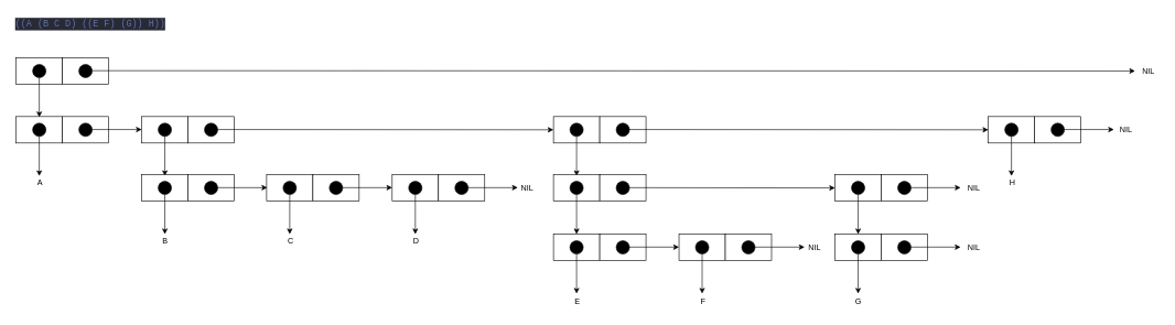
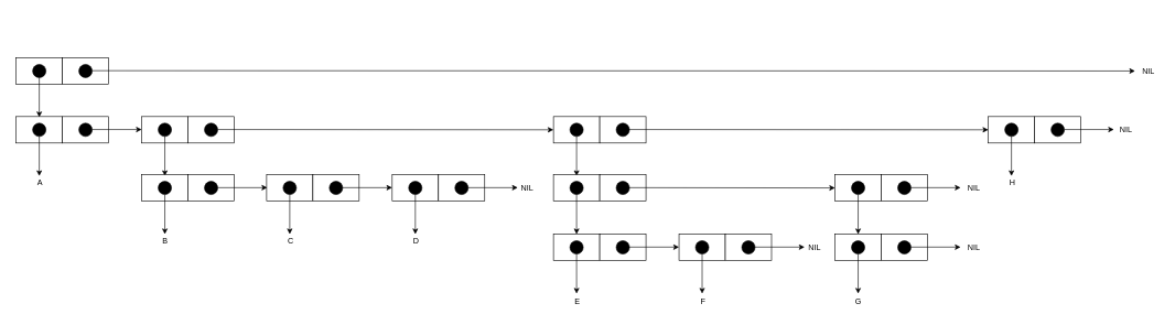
  <mxCell id="0" />
  <mxCell id="1" parent="0" />
  <mxCell id="2" value="" style="rounded=0;whiteSpace=wrap;html=1;" vertex="1" parent="1"><mxGeometry x="23" y="87" width="70" height="40" as="geometry" /></mxCell>
  <mxCell id="3" value="" style="edgeStyle=none;html=1;rounded=0;" edge="1" parent="1"><mxGeometry relative="1" as="geometry"><mxPoint x="58" y="117" as="sourcePoint" /><mxPoint x="58" y="177" as="targetPoint" /></mxGeometry></mxCell>
  <mxCell id="4" value="" style="rounded=0;whiteSpace=wrap;html=1;" vertex="1" parent="1"><mxGeometry x="93" y="87" width="70" height="40" as="geometry" /></mxCell>
  <mxCell id="5" value="" style="ellipse;whiteSpace=wrap;html=1;aspect=fixed;fillColor=#000000;rounded=0;" vertex="1" parent="1"><mxGeometry x="118" y="97" width="20" height="20" as="geometry" /></mxCell>
  <mxCell id="6" value="" style="ellipse;whiteSpace=wrap;html=1;aspect=fixed;fillColor=#000000;rounded=0;" vertex="1" parent="1"><mxGeometry x="48" y="97" width="20" height="20" as="geometry" /></mxCell>
- <mxCell id="7" value="&lt;div style=&quot;color: #f8f8f2;background-color: #282a36;font-family: Consolas, 'Courier New', monospace;font-weight: normal;font-size: 14px;line-height: 19px;white-space: pre;&quot;&gt;&lt;div&gt;&lt;span style=&quot;color: #6272a4;&quot;&gt;((A (B C D) ((E F) (G)) H))&lt;/span&gt;&lt;/div&gt;&lt;/div&gt;" style="text;whiteSpace=wrap;html=1;" vertex="1" parent="1"><mxGeometry x="20" y="20" width="236" height="41" as="geometry" /></mxCell>
  <mxCell id="8" value="" style="rounded=0;whiteSpace=wrap;html=1;" vertex="1" parent="1"><mxGeometry x="23" y="176" width="70" height="40" as="geometry" /></mxCell>
  <mxCell id="9" value="" style="edgeStyle=none;html=1;rounded=0;" edge="1" parent="1"><mxGeometry relative="1" as="geometry"><mxPoint x="58" y="206" as="sourcePoint" /><mxPoint x="58" y="266" as="targetPoint" /></mxGeometry></mxCell>
  <mxCell id="10" value="" style="rounded=0;whiteSpace=wrap;html=1;" vertex="1" parent="1"><mxGeometry x="93" y="176" width="70" height="40" as="geometry" /></mxCell>
  <mxCell id="11" value="" style="ellipse;whiteSpace=wrap;html=1;aspect=fixed;fillColor=#000000;rounded=0;" vertex="1" parent="1"><mxGeometry x="118" y="186" width="20" height="20" as="geometry" /></mxCell>
  <mxCell id="12" value="" style="ellipse;whiteSpace=wrap;html=1;aspect=fixed;fillColor=#000000;rounded=0;" vertex="1" parent="1"><mxGeometry x="48" y="186" width="20" height="20" as="geometry" /></mxCell>
  <mxCell id="13" value="" style="edgeStyle=none;html=1;rounded=0;" edge="1" parent="1"><mxGeometry relative="1" as="geometry"><mxPoint x="213" y="195.58" as="targetPoint" /><mxPoint x="138" y="195.58" as="sourcePoint" /></mxGeometry></mxCell>
  <mxCell id="14" value="A" style="text;html=1;align=center;verticalAlign=middle;resizable=0;points=[];autosize=1;strokeColor=none;fillColor=none;rounded=0;" vertex="1" parent="1"><mxGeometry x="45.5" y="264" width="26" height="26" as="geometry" /></mxCell>
  <mxCell id="15" value="" style="rounded=0;whiteSpace=wrap;html=1;" vertex="1" parent="1"><mxGeometry x="213" y="176" width="70" height="40" as="geometry" /></mxCell>
  <mxCell id="16" value="" style="edgeStyle=none;html=1;rounded=0;" edge="1" parent="1"><mxGeometry relative="1" as="geometry"><mxPoint x="248" y="206" as="sourcePoint" /><mxPoint x="248" y="266" as="targetPoint" /></mxGeometry></mxCell>
  <mxCell id="17" value="" style="rounded=0;whiteSpace=wrap;html=1;" vertex="1" parent="1"><mxGeometry x="283" y="176" width="70" height="40" as="geometry" /></mxCell>
  <mxCell id="18" value="" style="ellipse;whiteSpace=wrap;html=1;aspect=fixed;fillColor=#000000;rounded=0;" vertex="1" parent="1"><mxGeometry x="308" y="186" width="20" height="20" as="geometry" /></mxCell>
  <mxCell id="19" value="" style="ellipse;whiteSpace=wrap;html=1;aspect=fixed;fillColor=#000000;rounded=0;" vertex="1" parent="1"><mxGeometry x="238" y="186" width="20" height="20" as="geometry" /></mxCell>
  <mxCell id="20" value="" style="edgeStyle=none;html=1;rounded=0;" edge="1" parent="1"><mxGeometry relative="1" as="geometry"><mxPoint x="836" y="196" as="targetPoint" /><mxPoint x="328" y="195.58" as="sourcePoint" /></mxGeometry></mxCell>
  <mxCell id="21" value="" style="rounded=0;whiteSpace=wrap;html=1;" vertex="1" parent="1"><mxGeometry x="213" y="264" width="70" height="40" as="geometry" /></mxCell>
  <mxCell id="22" value="" style="edgeStyle=none;html=1;rounded=0;" edge="1" parent="1"><mxGeometry relative="1" as="geometry"><mxPoint x="248" y="294" as="sourcePoint" /><mxPoint x="248" y="354" as="targetPoint" /></mxGeometry></mxCell>
  <mxCell id="23" value="" style="rounded=0;whiteSpace=wrap;html=1;" vertex="1" parent="1"><mxGeometry x="283" y="264" width="70" height="40" as="geometry" /></mxCell>
  <mxCell id="24" value="" style="ellipse;whiteSpace=wrap;html=1;aspect=fixed;fillColor=#000000;rounded=0;" vertex="1" parent="1"><mxGeometry x="308" y="274" width="20" height="20" as="geometry" /></mxCell>
  <mxCell id="25" value="" style="ellipse;whiteSpace=wrap;html=1;aspect=fixed;fillColor=#000000;rounded=0;" vertex="1" parent="1"><mxGeometry x="238" y="274" width="20" height="20" as="geometry" /></mxCell>
  <mxCell id="26" value="" style="edgeStyle=none;html=1;rounded=0;" edge="1" parent="1"><mxGeometry relative="1" as="geometry"><mxPoint x="403" y="283.58" as="targetPoint" /><mxPoint x="328" y="283.58" as="sourcePoint" /></mxGeometry></mxCell>
  <mxCell id="27" value="B" style="text;html=1;align=center;verticalAlign=middle;resizable=0;points=[];autosize=1;strokeColor=none;fillColor=none;rounded=0;" vertex="1" parent="1"><mxGeometry x="235" y="352" width="26" height="26" as="geometry" /></mxCell>
  <mxCell id="28" value="" style="rounded=0;whiteSpace=wrap;html=1;" vertex="1" parent="1"><mxGeometry x="402" y="264" width="70" height="40" as="geometry" /></mxCell>
  <mxCell id="29" value="" style="edgeStyle=none;html=1;rounded=0;" edge="1" parent="1"><mxGeometry relative="1" as="geometry"><mxPoint x="437" y="294" as="sourcePoint" /><mxPoint x="437" y="354" as="targetPoint" /></mxGeometry></mxCell>
  <mxCell id="30" value="" style="rounded=0;whiteSpace=wrap;html=1;" vertex="1" parent="1"><mxGeometry x="472" y="264" width="70" height="40" as="geometry" /></mxCell>
  <mxCell id="31" value="" style="ellipse;whiteSpace=wrap;html=1;aspect=fixed;fillColor=#000000;rounded=0;" vertex="1" parent="1"><mxGeometry x="497" y="274" width="20" height="20" as="geometry" /></mxCell>
  <mxCell id="32" value="" style="ellipse;whiteSpace=wrap;html=1;aspect=fixed;fillColor=#000000;rounded=0;" vertex="1" parent="1"><mxGeometry x="427" y="274" width="20" height="20" as="geometry" /></mxCell>
  <mxCell id="33" value="" style="edgeStyle=none;html=1;rounded=0;" edge="1" parent="1"><mxGeometry relative="1" as="geometry"><mxPoint x="592" y="283.58" as="targetPoint" /><mxPoint x="517" y="283.58" as="sourcePoint" /></mxGeometry></mxCell>
  <mxCell id="34" value="C" style="text;html=1;align=center;verticalAlign=middle;resizable=0;points=[];autosize=1;strokeColor=none;fillColor=none;rounded=0;" vertex="1" parent="1"><mxGeometry x="424" y="352" width="27" height="26" as="geometry" /></mxCell>
  <mxCell id="35" value="" style="rounded=0;whiteSpace=wrap;html=1;" vertex="1" parent="1"><mxGeometry x="592" y="264" width="70" height="40" as="geometry" /></mxCell>
  <mxCell id="36" value="" style="edgeStyle=none;html=1;rounded=0;" edge="1" parent="1"><mxGeometry relative="1" as="geometry"><mxPoint x="627" y="294" as="sourcePoint" /><mxPoint x="627" y="354" as="targetPoint" /></mxGeometry></mxCell>
  <mxCell id="37" value="" style="rounded=0;whiteSpace=wrap;html=1;" vertex="1" parent="1"><mxGeometry x="662" y="264" width="70" height="40" as="geometry" /></mxCell>
  <mxCell id="38" value="" style="ellipse;whiteSpace=wrap;html=1;aspect=fixed;fillColor=#000000;rounded=0;" vertex="1" parent="1"><mxGeometry x="687" y="274" width="20" height="20" as="geometry" /></mxCell>
  <mxCell id="39" value="" style="ellipse;whiteSpace=wrap;html=1;aspect=fixed;fillColor=#000000;rounded=0;" vertex="1" parent="1"><mxGeometry x="617" y="274" width="20" height="20" as="geometry" /></mxCell>
  <mxCell id="40" value="" style="edgeStyle=none;html=1;rounded=0;" edge="1" parent="1"><mxGeometry relative="1" as="geometry"><mxPoint x="782" y="283.58" as="targetPoint" /><mxPoint x="707" y="283.58" as="sourcePoint" /></mxGeometry></mxCell>
  <mxCell id="41" value="D" style="text;html=1;align=center;verticalAlign=middle;resizable=0;points=[];autosize=1;strokeColor=none;fillColor=none;rounded=0;" vertex="1" parent="1"><mxGeometry x="614" y="352" width="27" height="26" as="geometry" /></mxCell>
  <mxCell id="42" value="NIL" style="text;html=1;align=center;verticalAlign=middle;resizable=0;points=[];autosize=1;strokeColor=none;fillColor=none;rounded=0;" vertex="1" parent="1"><mxGeometry x="777" y="271" width="37" height="26" as="geometry" /></mxCell>
  <mxCell id="43" value="" style="rounded=0;whiteSpace=wrap;html=1;" vertex="1" parent="1"><mxGeometry x="836" y="176" width="70" height="40" as="geometry" /></mxCell>
  <mxCell id="44" value="" style="edgeStyle=none;html=1;rounded=0;" edge="1" parent="1"><mxGeometry relative="1" as="geometry"><mxPoint x="871" y="206" as="sourcePoint" /><mxPoint x="871" y="266" as="targetPoint" /></mxGeometry></mxCell>
  <mxCell id="45" value="" style="rounded=0;whiteSpace=wrap;html=1;" vertex="1" parent="1"><mxGeometry x="906" y="176" width="70" height="40" as="geometry" /></mxCell>
  <mxCell id="46" value="" style="ellipse;whiteSpace=wrap;html=1;aspect=fixed;fillColor=#000000;rounded=0;" vertex="1" parent="1"><mxGeometry x="931" y="186" width="20" height="20" as="geometry" /></mxCell>
  <mxCell id="47" value="" style="ellipse;whiteSpace=wrap;html=1;aspect=fixed;fillColor=#000000;rounded=0;" vertex="1" parent="1"><mxGeometry x="861" y="186" width="20" height="20" as="geometry" /></mxCell>
  <mxCell id="48" value="" style="edgeStyle=none;html=1;rounded=0;" edge="1" parent="1"><mxGeometry relative="1" as="geometry"><mxPoint x="1494" y="196" as="targetPoint" /><mxPoint x="951" y="195.58" as="sourcePoint" /></mxGeometry></mxCell>
  <mxCell id="49" value="" style="rounded=0;whiteSpace=wrap;html=1;" vertex="1" parent="1"><mxGeometry x="836" y="264" width="70" height="40" as="geometry" /></mxCell>
  <mxCell id="50" value="" style="edgeStyle=none;html=1;rounded=0;" edge="1" parent="1"><mxGeometry relative="1" as="geometry"><mxPoint x="871" y="294" as="sourcePoint" /><mxPoint x="871" y="354" as="targetPoint" /></mxGeometry></mxCell>
  <mxCell id="51" value="" style="rounded=0;whiteSpace=wrap;html=1;" vertex="1" parent="1"><mxGeometry x="906" y="264" width="70" height="40" as="geometry" /></mxCell>
  <mxCell id="52" value="" style="ellipse;whiteSpace=wrap;html=1;aspect=fixed;fillColor=#000000;rounded=0;" vertex="1" parent="1"><mxGeometry x="931" y="274" width="20" height="20" as="geometry" /></mxCell>
  <mxCell id="53" value="" style="ellipse;whiteSpace=wrap;html=1;aspect=fixed;fillColor=#000000;rounded=0;" vertex="1" parent="1"><mxGeometry x="861" y="274" width="20" height="20" as="geometry" /></mxCell>
  <mxCell id="54" value="" style="edgeStyle=none;html=1;rounded=0;" edge="1" parent="1"><mxGeometry relative="1" as="geometry"><mxPoint x="1262" y="284" as="targetPoint" /><mxPoint x="951" y="283.58" as="sourcePoint" /></mxGeometry></mxCell>
  <mxCell id="55" value="" style="rounded=0;whiteSpace=wrap;html=1;" vertex="1" parent="1"><mxGeometry x="836" y="354" width="70" height="40" as="geometry" /></mxCell>
  <mxCell id="56" value="" style="edgeStyle=none;html=1;rounded=0;" edge="1" parent="1"><mxGeometry relative="1" as="geometry"><mxPoint x="871" y="384" as="sourcePoint" /><mxPoint x="871" y="444" as="targetPoint" /></mxGeometry></mxCell>
  <mxCell id="57" value="" style="rounded=0;whiteSpace=wrap;html=1;" vertex="1" parent="1"><mxGeometry x="906" y="354" width="70" height="40" as="geometry" /></mxCell>
  <mxCell id="58" value="" style="ellipse;whiteSpace=wrap;html=1;aspect=fixed;fillColor=#000000;rounded=0;" vertex="1" parent="1"><mxGeometry x="931" y="364" width="20" height="20" as="geometry" /></mxCell>
  <mxCell id="59" value="" style="ellipse;whiteSpace=wrap;html=1;aspect=fixed;fillColor=#000000;rounded=0;" vertex="1" parent="1"><mxGeometry x="861" y="364" width="20" height="20" as="geometry" /></mxCell>
  <mxCell id="60" value="" style="edgeStyle=none;html=1;rounded=0;" edge="1" parent="1"><mxGeometry relative="1" as="geometry"><mxPoint x="1026" y="373.58" as="targetPoint" /><mxPoint x="951" y="373.58" as="sourcePoint" /></mxGeometry></mxCell>
  <mxCell id="61" value="E" style="text;html=1;align=center;verticalAlign=middle;resizable=0;points=[];autosize=1;strokeColor=none;fillColor=none;rounded=0;" vertex="1" parent="1"><mxGeometry x="858.5" y="444" width="26" height="26" as="geometry" /></mxCell>
  <mxCell id="62" value="" style="rounded=0;whiteSpace=wrap;html=1;" vertex="1" parent="1"><mxGeometry x="1026" y="354" width="70" height="40" as="geometry" /></mxCell>
  <mxCell id="63" value="" style="edgeStyle=none;html=1;rounded=0;" edge="1" parent="1"><mxGeometry relative="1" as="geometry"><mxPoint x="1061" y="384" as="sourcePoint" /><mxPoint x="1061" y="444" as="targetPoint" /></mxGeometry></mxCell>
  <mxCell id="64" value="" style="rounded=0;whiteSpace=wrap;html=1;" vertex="1" parent="1"><mxGeometry x="1096" y="354" width="70" height="40" as="geometry" /></mxCell>
  <mxCell id="65" value="" style="ellipse;whiteSpace=wrap;html=1;aspect=fixed;fillColor=#000000;rounded=0;" vertex="1" parent="1"><mxGeometry x="1121" y="364" width="20" height="20" as="geometry" /></mxCell>
  <mxCell id="66" value="" style="ellipse;whiteSpace=wrap;html=1;aspect=fixed;fillColor=#000000;rounded=0;" vertex="1" parent="1"><mxGeometry x="1051" y="364" width="20" height="20" as="geometry" /></mxCell>
  <mxCell id="67" value="" style="edgeStyle=none;html=1;rounded=0;" edge="1" parent="1"><mxGeometry relative="1" as="geometry"><mxPoint x="1216" y="373.58" as="targetPoint" /><mxPoint x="1141" y="373.58" as="sourcePoint" /></mxGeometry></mxCell>
  <mxCell id="68" value="F" style="text;html=1;align=center;verticalAlign=middle;resizable=0;points=[];autosize=1;strokeColor=none;fillColor=none;rounded=0;" vertex="1" parent="1"><mxGeometry x="1049.5" y="444" width="25" height="26" as="geometry" /></mxCell>
  <mxCell id="69" value="NIL" style="text;html=1;align=center;verticalAlign=middle;resizable=0;points=[];autosize=1;strokeColor=none;fillColor=none;rounded=0;" vertex="1" parent="1"><mxGeometry x="1212" y="361" width="37" height="26" as="geometry" /></mxCell>
  <mxCell id="70" value="" style="rounded=0;whiteSpace=wrap;html=1;" vertex="1" parent="1"><mxGeometry x="1262" y="264" width="70" height="40" as="geometry" /></mxCell>
  <mxCell id="71" value="" style="edgeStyle=none;html=1;rounded=0;" edge="1" parent="1"><mxGeometry relative="1" as="geometry"><mxPoint x="1297" y="294" as="sourcePoint" /><mxPoint x="1297" y="354" as="targetPoint" /></mxGeometry></mxCell>
  <mxCell id="72" value="" style="rounded=0;whiteSpace=wrap;html=1;" vertex="1" parent="1"><mxGeometry x="1332" y="264" width="70" height="40" as="geometry" /></mxCell>
  <mxCell id="73" value="" style="ellipse;whiteSpace=wrap;html=1;aspect=fixed;fillColor=#000000;rounded=0;" vertex="1" parent="1"><mxGeometry x="1357" y="274" width="20" height="20" as="geometry" /></mxCell>
  <mxCell id="74" value="" style="ellipse;whiteSpace=wrap;html=1;aspect=fixed;fillColor=#000000;rounded=0;" vertex="1" parent="1"><mxGeometry x="1287" y="274" width="20" height="20" as="geometry" /></mxCell>
  <mxCell id="75" value="" style="edgeStyle=none;html=1;rounded=0;" edge="1" parent="1"><mxGeometry relative="1" as="geometry"><mxPoint x="1452" y="283.58" as="targetPoint" /><mxPoint x="1377" y="283.58" as="sourcePoint" /></mxGeometry></mxCell>
  <mxCell id="76" value="NIL" style="text;html=1;align=center;verticalAlign=middle;resizable=0;points=[];autosize=1;strokeColor=none;fillColor=none;rounded=0;" vertex="1" parent="1"><mxGeometry x="1453" y="271" width="37" height="26" as="geometry" /></mxCell>
  <mxCell id="77" value="" style="rounded=0;whiteSpace=wrap;html=1;" vertex="1" parent="1"><mxGeometry x="1262" y="354" width="70" height="40" as="geometry" /></mxCell>
  <mxCell id="78" value="" style="edgeStyle=none;html=1;rounded=0;" edge="1" parent="1"><mxGeometry relative="1" as="geometry"><mxPoint x="1297" y="384" as="sourcePoint" /><mxPoint x="1297" y="444" as="targetPoint" /></mxGeometry></mxCell>
  <mxCell id="79" value="" style="rounded=0;whiteSpace=wrap;html=1;" vertex="1" parent="1"><mxGeometry x="1332" y="354" width="70" height="40" as="geometry" /></mxCell>
  <mxCell id="80" value="" style="ellipse;whiteSpace=wrap;html=1;aspect=fixed;fillColor=#000000;rounded=0;" vertex="1" parent="1"><mxGeometry x="1357" y="364" width="20" height="20" as="geometry" /></mxCell>
  <mxCell id="81" value="" style="ellipse;whiteSpace=wrap;html=1;aspect=fixed;fillColor=#000000;rounded=0;" vertex="1" parent="1"><mxGeometry x="1287" y="364" width="20" height="20" as="geometry" /></mxCell>
  <mxCell id="82" value="" style="edgeStyle=none;html=1;rounded=0;" edge="1" parent="1"><mxGeometry relative="1" as="geometry"><mxPoint x="1452" y="373.58" as="targetPoint" /><mxPoint x="1377" y="373.58" as="sourcePoint" /></mxGeometry></mxCell>
  <mxCell id="83" value="NIL" style="text;html=1;align=center;verticalAlign=middle;resizable=0;points=[];autosize=1;strokeColor=none;fillColor=none;rounded=0;" vertex="1" parent="1"><mxGeometry x="1453" y="361" width="37" height="26" as="geometry" /></mxCell>
  <mxCell id="84" value="G" style="text;html=1;align=center;verticalAlign=middle;resizable=0;points=[];autosize=1;strokeColor=none;fillColor=none;rounded=0;" vertex="1" parent="1"><mxGeometry x="1283.5" y="444" width="27" height="26" as="geometry" /></mxCell>
  <mxCell id="85" value="" style="rounded=0;whiteSpace=wrap;html=1;" vertex="1" parent="1"><mxGeometry x="1494" y="176" width="70" height="40" as="geometry" /></mxCell>
  <mxCell id="86" value="" style="edgeStyle=none;html=1;rounded=0;" edge="1" parent="1"><mxGeometry relative="1" as="geometry"><mxPoint x="1529" y="206" as="sourcePoint" /><mxPoint x="1529" y="266" as="targetPoint" /></mxGeometry></mxCell>
  <mxCell id="87" value="" style="rounded=0;whiteSpace=wrap;html=1;" vertex="1" parent="1"><mxGeometry x="1564" y="176" width="70" height="40" as="geometry" /></mxCell>
  <mxCell id="88" value="" style="ellipse;whiteSpace=wrap;html=1;aspect=fixed;fillColor=#000000;rounded=0;" vertex="1" parent="1"><mxGeometry x="1589" y="186" width="20" height="20" as="geometry" /></mxCell>
  <mxCell id="89" value="" style="ellipse;whiteSpace=wrap;html=1;aspect=fixed;fillColor=#000000;rounded=0;" vertex="1" parent="1"><mxGeometry x="1519" y="186" width="20" height="20" as="geometry" /></mxCell>
  <mxCell id="90" value="" style="edgeStyle=none;html=1;rounded=0;" edge="1" parent="1"><mxGeometry relative="1" as="geometry"><mxPoint x="1684" y="195.58" as="targetPoint" /><mxPoint x="1609" y="195.58" as="sourcePoint" /></mxGeometry></mxCell>
  <mxCell id="91" value="H" style="text;html=1;align=center;verticalAlign=middle;resizable=0;points=[];autosize=1;strokeColor=none;fillColor=none;rounded=0;" vertex="1" parent="1"><mxGeometry x="1516.5" y="264" width="27" height="26" as="geometry" /></mxCell>
  <mxCell id="92" value="NIL" style="text;html=1;align=center;verticalAlign=middle;resizable=0;points=[];autosize=1;strokeColor=none;fillColor=none;rounded=0;" vertex="1" parent="1"><mxGeometry x="1683" y="183" width="37" height="26" as="geometry" /></mxCell>
  <mxCell id="93" value="NIL" style="text;html=1;align=center;verticalAlign=middle;resizable=0;points=[];autosize=1;strokeColor=none;fillColor=none;rounded=0;" vertex="1" parent="1"><mxGeometry x="1717" y="94" width="37" height="26" as="geometry" /></mxCell>
  <mxCell id="94" value="" style="edgeStyle=none;html=1;rounded=0;endSize=6;strokeWidth=1;sourcePerimeterSpacing=0;fontSize=11;" edge="1" parent="1"><mxGeometry relative="1" as="geometry"><mxPoint x="1716" y="107" as="targetPoint" /><mxPoint x="138" y="106.5" as="sourcePoint" /></mxGeometry></mxCell>
